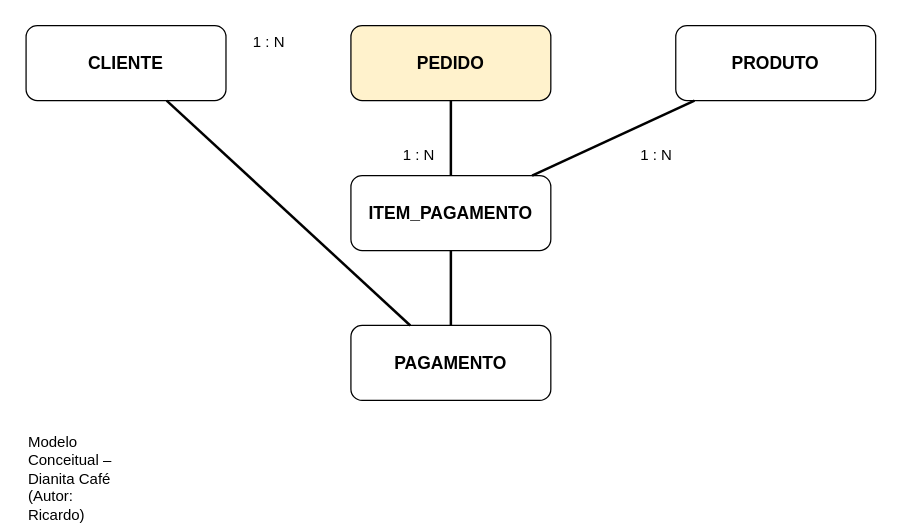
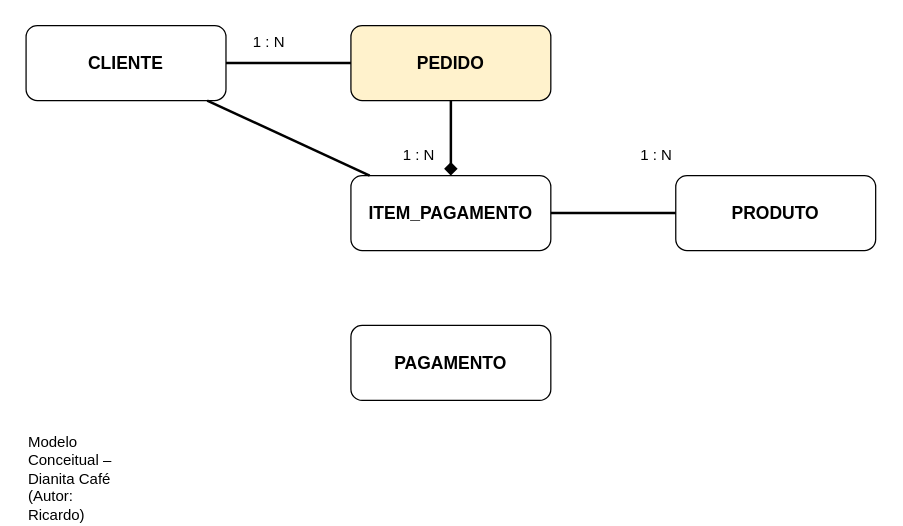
  <mxCell id="0" />
  <mxCell id="1" parent="0" />
  <mxCell id="2" value="CLIENTE" style="rounded=1;whiteSpace=wrap;html=1;fontSize=14;fontStyle=1;spacing=8;" parent="1" vertex="1"><mxGeometry x="20" y="20" width="160" height="60" as="geometry" /></mxCell>
  <mxCell id="3" value="PEDIDO" style="rounded=1;whiteSpace=wrap;html=1;fontSize=14;fontStyle=1;spacing=8;fillColor=#fff2cc;" parent="1" vertex="1"><mxGeometry x="280" y="20" width="160" height="60" as="geometry" /></mxCell>
- <mxCell id="4" value="PRODUTO" style="rounded=1;whiteSpace=wrap;html=1;fontSize=14;fontStyle=1;spacing=8;" parent="1" vertex="1"><mxGeometry x="540" y="20" width="160" height="60" as="geometry" /></mxCell>
+ <mxCell id="4" value="PRODUTO" style="rounded=1;whiteSpace=wrap;html=1;fontSize=14;fontStyle=1;spacing=8;" parent="1" vertex="1"><mxGeometry x="540" y="140" width="160" height="60" as="geometry" /></mxCell>
  <mxCell id="5" value="ITEM_PAGAMENTO" style="rounded=1;whiteSpace=wrap;html=1;fontSize=14;fontStyle=1;spacing=8;" parent="1" vertex="1"><mxGeometry x="280" y="140" width="160" height="60" as="geometry" /></mxCell>
  <mxCell id="6" value="PAGAMENTO" style="rounded=1;whiteSpace=wrap;html=1;fontSize=14;fontStyle=1;spacing=8;" parent="1" vertex="1"><mxGeometry x="280" y="260" width="160" height="60" as="geometry" /></mxCell>
- <mxCell id="7" style="endArrow=none;strokeWidth=2;" parent="1" source="2" target="6" edge="1"><mxGeometry relative="1" as="geometry" /></mxCell>
- <mxCell id="8" style="endArrow=none;strokeWidth=2;" parent="1" source="3" target="5" edge="1"><mxGeometry relative="1" as="geometry" /></mxCell>
+ <mxCell id="7" style="endArrow=none;strokeWidth=2;" parent="1" source="2" target="3" edge="1"><mxGeometry relative="1" as="geometry" /></mxCell>
+ <mxCell id="8" style="endArrow=diamond;strokeWidth=2;" parent="1" source="3" target="5" edge="1"><mxGeometry relative="1" as="geometry" /></mxCell>
  <mxCell id="9" style="endArrow=none;strokeWidth=2;" parent="1" source="4" target="5" edge="1"><mxGeometry relative="1" as="geometry" /></mxCell>
- <mxCell id="10" style="endArrow=none;strokeWidth=2;" parent="1" source="5" target="6" edge="1"><mxGeometry relative="1" as="geometry" /></mxCell>
+ <mxCell id="10" style="endArrow=none;strokeWidth=2;" parent="1" source="5" target="2" edge="1"><mxGeometry relative="1" as="geometry" /></mxCell>
  <mxCell id="11" value="1 : N" style="text;html=1;strokeColor=none;fillColor=none;resizable=0;rotatable=0;whiteSpace=wrap;fontSize=12;" parent="1" vertex="1"><mxGeometry x="200" y="20" width="70" height="20" as="geometry" /></mxCell>
  <mxCell id="12" value="1 : N" style="text;html=1;strokeColor=none;fillColor=none;resizable=0;rotatable=0;whiteSpace=wrap;fontSize=12;" parent="1" vertex="1"><mxGeometry x="320" y="110" width="70" height="20" as="geometry" /></mxCell>
  <mxCell id="13" value="1 : N" style="text;html=1;strokeColor=none;fillColor=none;resizable=0;rotatable=0;whiteSpace=wrap;fontSize=12;" parent="1" vertex="1"><mxGeometry x="510" y="110" width="70" height="20" as="geometry" /></mxCell>
  <mxCell id="14" value="Modelo Conceitual – Dianita Café (Autor: Ricardo)" style="text;html=1;strokeColor=none;fillColor=none;resizable=0;rotatable=0;whiteSpace=wrap;fontSize=12;" parent="1" vertex="1"><mxGeometry x="20" y="340" width="70" height="20" as="geometry" /></mxCell>
